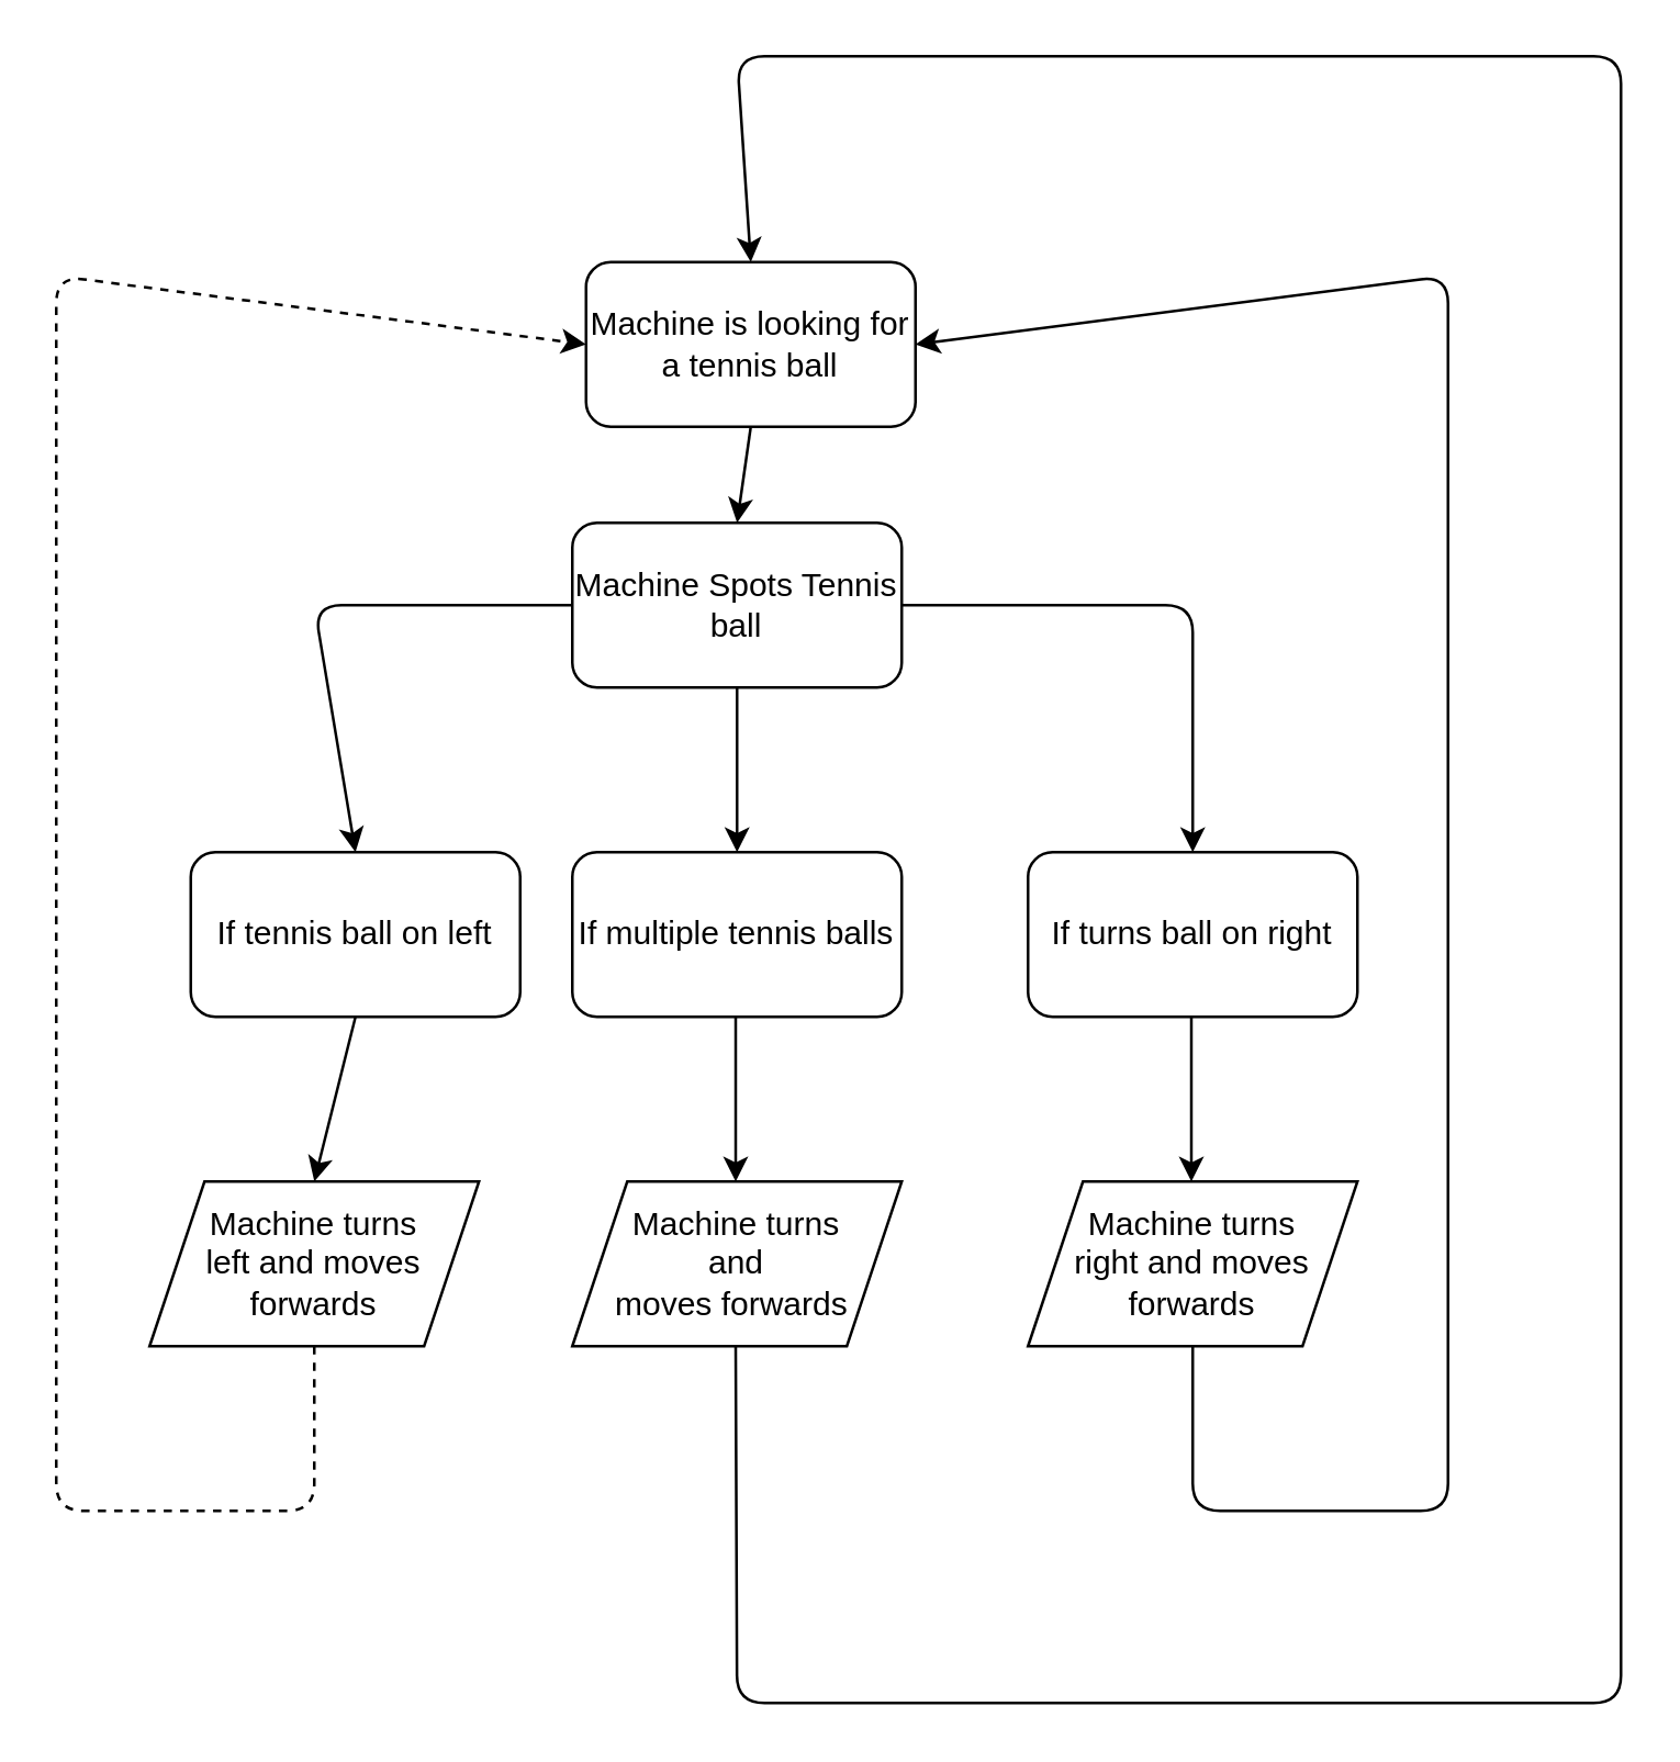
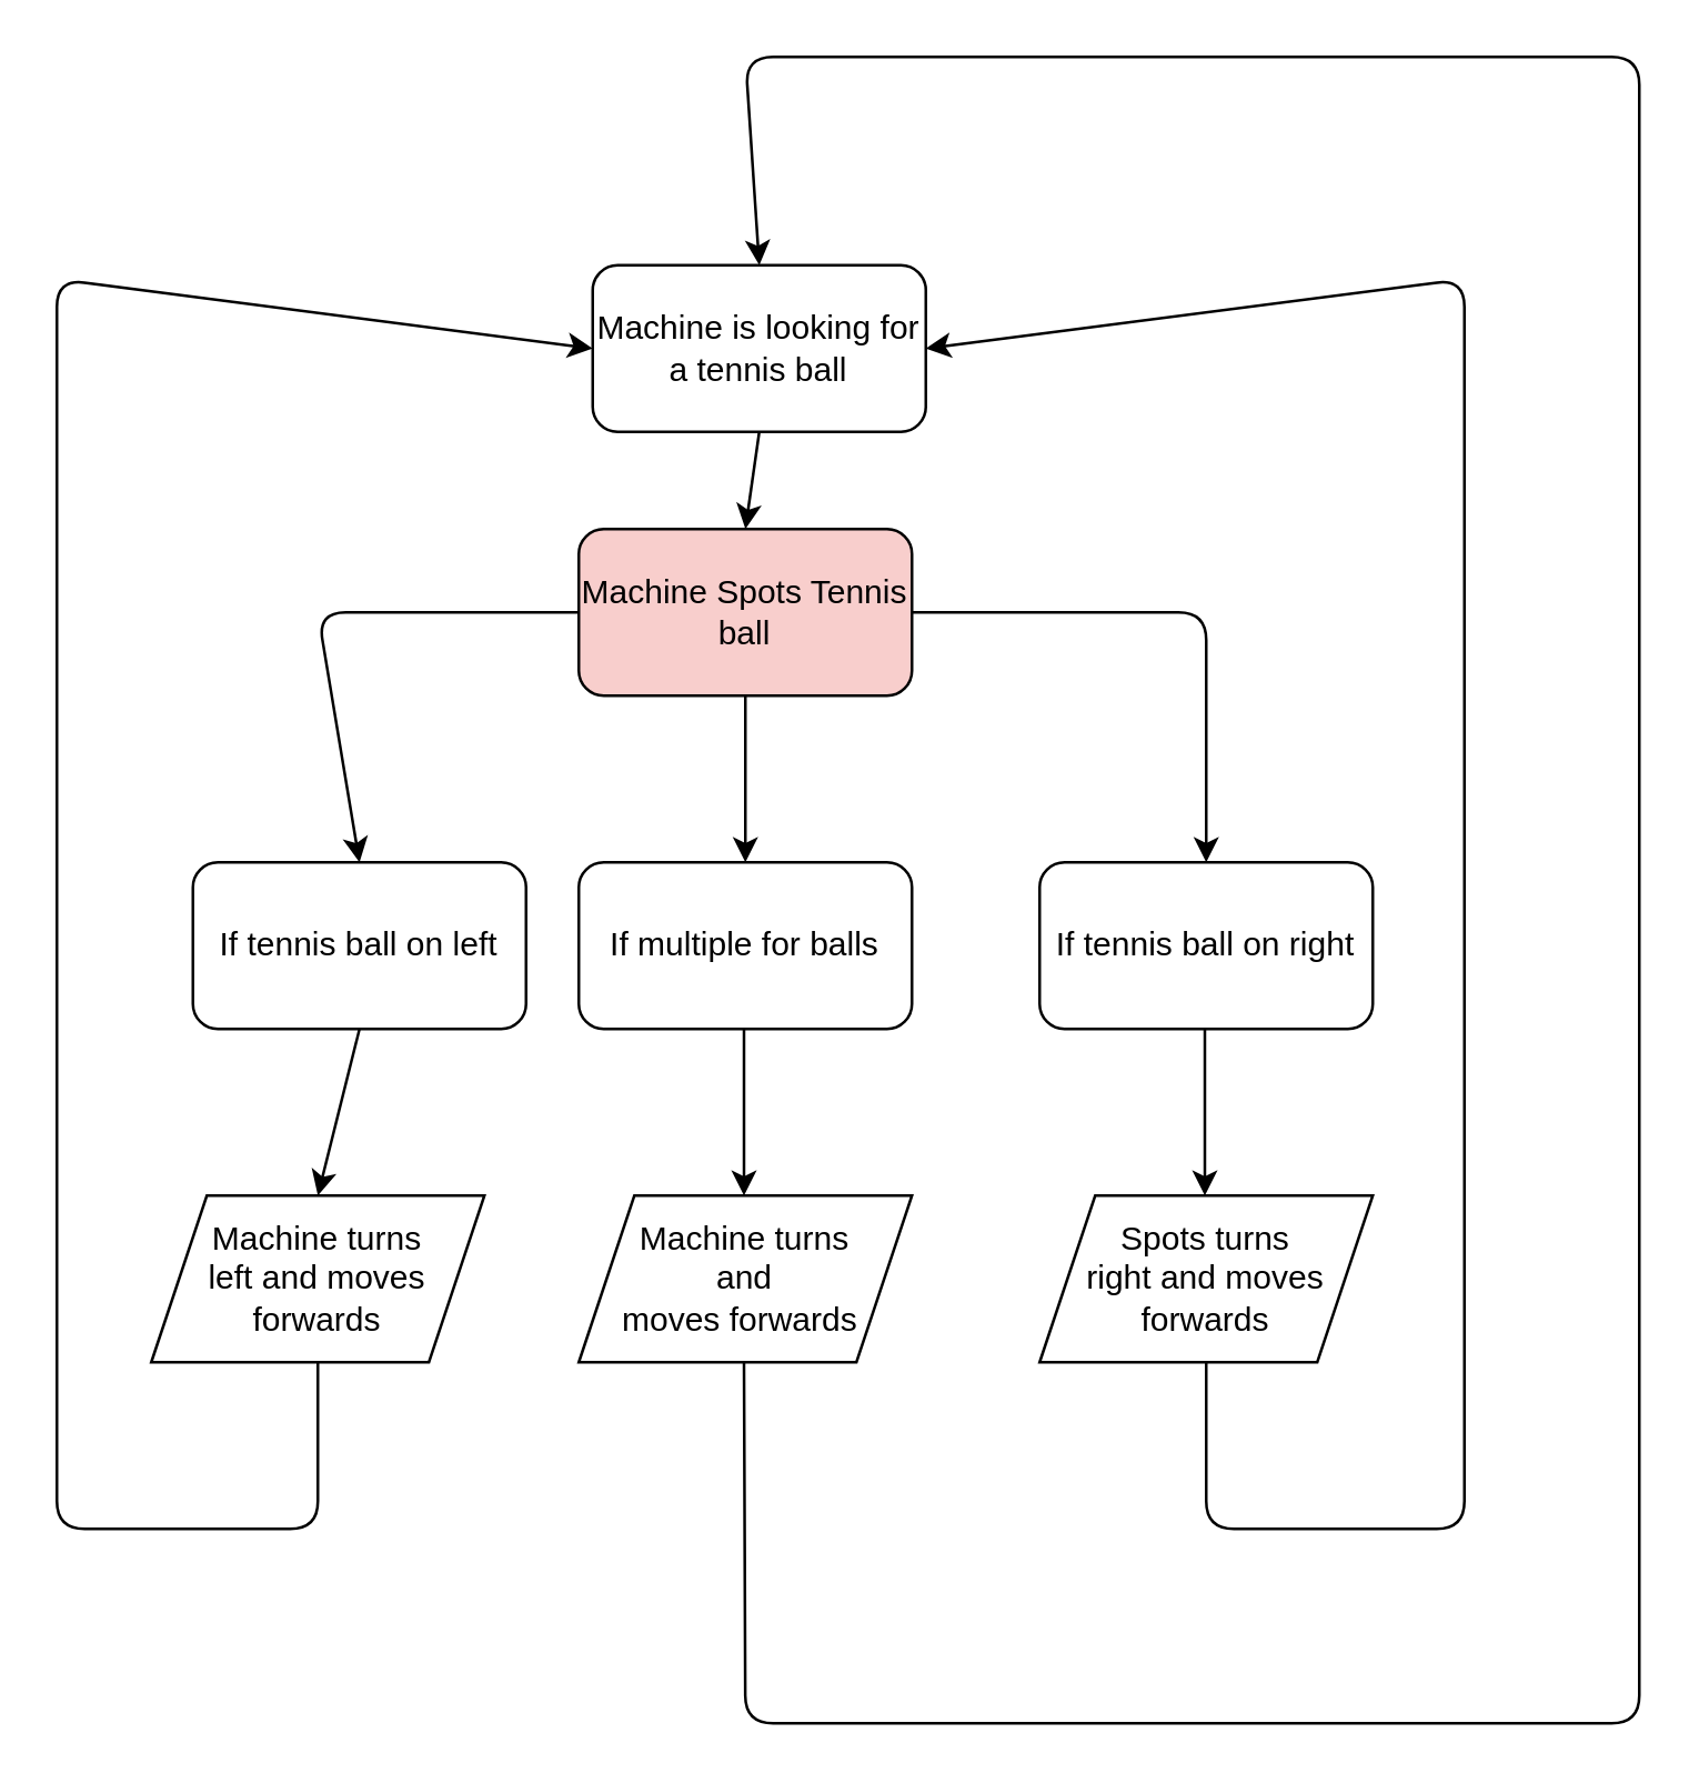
  <mxCell id="0" />
  <mxCell id="1" parent="0" />
- <mxCell id="2" value="Machine Spots Tennis ball" style="rounded=1;whiteSpace=wrap;html=1;" vertex="1" parent="1"><mxGeometry x="208" y="190" width="120" height="60" as="geometry" /></mxCell>
+ <mxCell id="2" value="Machine Spots Tennis ball" style="rounded=1;whiteSpace=wrap;html=1;fillColor=#f8cecc;" vertex="1" parent="1"><mxGeometry x="208" y="190" width="120" height="60" as="geometry" /></mxCell>
  <mxCell id="3" value="" style="endArrow=classic;html=1;exitX=0.5;exitY=1;exitDx=0;exitDy=0;" edge="1" parent="1" source="2"><mxGeometry width="50" height="50" relative="1" as="geometry"><mxPoint x="244" y="590" as="sourcePoint" /><mxPoint x="268" y="310" as="targetPoint" /></mxGeometry></mxCell>
- <mxCell id="4" value="If multiple tennis balls" style="rounded=1;whiteSpace=wrap;html=1;" vertex="1" parent="1"><mxGeometry x="208" y="310" width="120" height="60" as="geometry" /></mxCell>
+ <mxCell id="4" value="If multiple for balls" style="rounded=1;whiteSpace=wrap;html=1;" vertex="1" parent="1"><mxGeometry x="208" y="310" width="120" height="60" as="geometry" /></mxCell>
  <mxCell id="5" value="" style="endArrow=classic;html=1;exitX=1;exitY=0.5;exitDx=0;exitDy=0;entryX=0.5;entryY=0;entryDx=0;entryDy=0;" edge="1" parent="1" source="2" target="6"><mxGeometry width="50" height="50" relative="1" as="geometry"><mxPoint x="244" y="600" as="sourcePoint" /><mxPoint x="474" y="230" as="targetPoint" /><Array as="points"><mxPoint x="434" y="220" /></Array></mxGeometry></mxCell>
- <mxCell id="6" value="If turns ball on right" style="rounded=1;whiteSpace=wrap;html=1;" vertex="1" parent="1"><mxGeometry x="374" y="310" width="120" height="60" as="geometry" /></mxCell>
+ <mxCell id="6" value="If tennis ball on right" style="rounded=1;whiteSpace=wrap;html=1;" vertex="1" parent="1"><mxGeometry x="374" y="310" width="120" height="60" as="geometry" /></mxCell>
  <mxCell id="7" value="" style="endArrow=classic;html=1;entryX=0.5;entryY=0;entryDx=0;entryDy=0;" edge="1" parent="1" target="8"><mxGeometry width="50" height="50" relative="1" as="geometry"><mxPoint x="208" y="220" as="sourcePoint" /><mxPoint x="124" y="250" as="targetPoint" /><Array as="points"><mxPoint x="114" y="220" /></Array></mxGeometry></mxCell>
  <mxCell id="8" value="If tennis ball on left" style="rounded=1;whiteSpace=wrap;html=1;" vertex="1" parent="1"><mxGeometry x="69" y="310" width="120" height="60" as="geometry" /></mxCell>
  <mxCell id="9" value="" style="endArrow=classic;html=1;exitX=0.5;exitY=1;exitDx=0;exitDy=0;" edge="1" parent="1" source="8"><mxGeometry width="50" height="50" relative="1" as="geometry"><mxPoint x="124" y="390" as="sourcePoint" /><mxPoint x="114" y="430" as="targetPoint" /></mxGeometry></mxCell>
  <mxCell id="10" value="" style="endArrow=classic;html=1;exitX=0.5;exitY=1;exitDx=0;exitDy=0;" edge="1" parent="1"><mxGeometry width="50" height="50" relative="1" as="geometry"><mxPoint x="267.5" y="370" as="sourcePoint" /><mxPoint x="267.5" y="430" as="targetPoint" /></mxGeometry></mxCell>
  <mxCell id="11" value="" style="endArrow=classic;html=1;exitX=0.5;exitY=1;exitDx=0;exitDy=0;" edge="1" parent="1"><mxGeometry width="50" height="50" relative="1" as="geometry"><mxPoint x="433.5" y="370" as="sourcePoint" /><mxPoint x="433.5" y="430" as="targetPoint" /></mxGeometry></mxCell>
  <mxCell id="12" value="Machine turns&lt;br&gt;left and moves forwards" style="shape=parallelogram;perimeter=parallelogramPerimeter;whiteSpace=wrap;html=1;fixedSize=1;" vertex="1" parent="1"><mxGeometry x="54" y="430" width="120" height="60" as="geometry" /></mxCell>
  <mxCell id="13" value="Machine turns&lt;br&gt;and &lt;br&gt;moves forwards&amp;nbsp;" style="shape=parallelogram;perimeter=parallelogramPerimeter;whiteSpace=wrap;html=1;fixedSize=1;" vertex="1" parent="1"><mxGeometry x="208" y="430" width="120" height="60" as="geometry" /></mxCell>
- <mxCell id="14" value="Machine turns&lt;br&gt;right and moves forwards" style="shape=parallelogram;perimeter=parallelogramPerimeter;whiteSpace=wrap;html=1;fixedSize=1;" vertex="1" parent="1"><mxGeometry x="374" y="430" width="120" height="60" as="geometry" /></mxCell>
- <mxCell id="15" value="" style="endArrow=classic;html=1;exitX=0.5;exitY=1;exitDx=0;exitDy=0;entryX=0;entryY=0.5;entryDx=0;entryDy=0;dashed=1;" edge="1" parent="1" source="12" target="17"><mxGeometry width="50" height="50" relative="1" as="geometry"><mxPoint x="220" y="570" as="sourcePoint" /><mxPoint x="20" y="100" as="targetPoint" /><Array as="points"><mxPoint x="114" y="550" /><mxPoint x="20" y="550" /><mxPoint x="20" y="100" /></Array></mxGeometry></mxCell>
+ <mxCell id="14" value="Spots turns&lt;br&gt;right and moves forwards" style="shape=parallelogram;perimeter=parallelogramPerimeter;whiteSpace=wrap;html=1;fixedSize=1;" vertex="1" parent="1"><mxGeometry x="374" y="430" width="120" height="60" as="geometry" /></mxCell>
+ <mxCell id="15" value="" style="endArrow=classic;html=1;exitX=0.5;exitY=1;exitDx=0;exitDy=0;entryX=0;entryY=0.5;entryDx=0;entryDy=0;" edge="1" parent="1" source="12" target="17"><mxGeometry width="50" height="50" relative="1" as="geometry"><mxPoint x="220" y="570" as="sourcePoint" /><mxPoint x="20" y="100" as="targetPoint" /><Array as="points"><mxPoint x="114" y="550" /><mxPoint x="20" y="550" /><mxPoint x="20" y="100" /></Array></mxGeometry></mxCell>
  <mxCell id="16" value="" style="endArrow=classic;html=1;exitX=0.5;exitY=1;exitDx=0;exitDy=0;entryX=1;entryY=0.5;entryDx=0;entryDy=0;" edge="1" parent="1" source="14" target="17"><mxGeometry width="50" height="50" relative="1" as="geometry"><mxPoint x="220" y="570" as="sourcePoint" /><mxPoint x="330" y="100" as="targetPoint" /><Array as="points"><mxPoint x="434" y="550" /><mxPoint x="527" y="550" /><mxPoint x="527" y="100" /></Array></mxGeometry></mxCell>
  <mxCell id="17" value="Machine is looking for a tennis ball" style="rounded=1;whiteSpace=wrap;html=1;" vertex="1" parent="1"><mxGeometry x="213" y="95" width="120" height="60" as="geometry" /></mxCell>
  <mxCell id="18" value="" style="endArrow=classic;html=1;exitX=0.5;exitY=1;exitDx=0;exitDy=0;" edge="1" parent="1" source="17"><mxGeometry width="50" height="50" relative="1" as="geometry"><mxPoint x="244" y="470" as="sourcePoint" /><mxPoint x="268" y="190" as="targetPoint" /></mxGeometry></mxCell>
  <mxCell id="19" value="" style="endArrow=classic;html=1;exitX=0.5;exitY=1;exitDx=0;exitDy=0;entryX=0.5;entryY=0;entryDx=0;entryDy=0;" edge="1" parent="1" target="17"><mxGeometry width="50" height="50" relative="1" as="geometry"><mxPoint x="267.5" y="490" as="sourcePoint" /><mxPoint x="268" y="-20" as="targetPoint" /><Array as="points"><mxPoint x="268" y="620" /><mxPoint x="590" y="620" /><mxPoint x="590" y="20" /><mxPoint x="268" y="20" /></Array></mxGeometry></mxCell>
